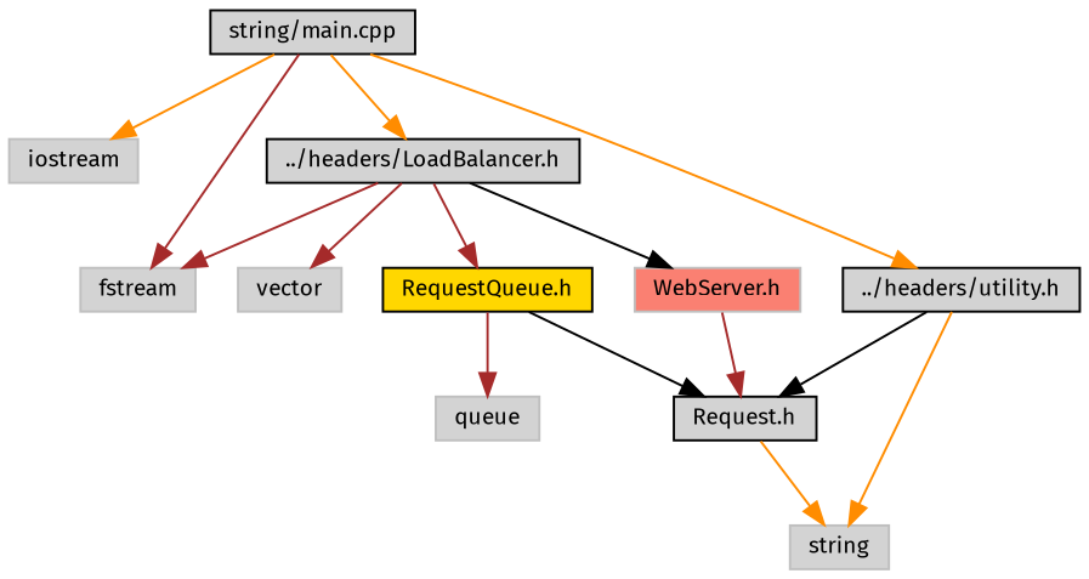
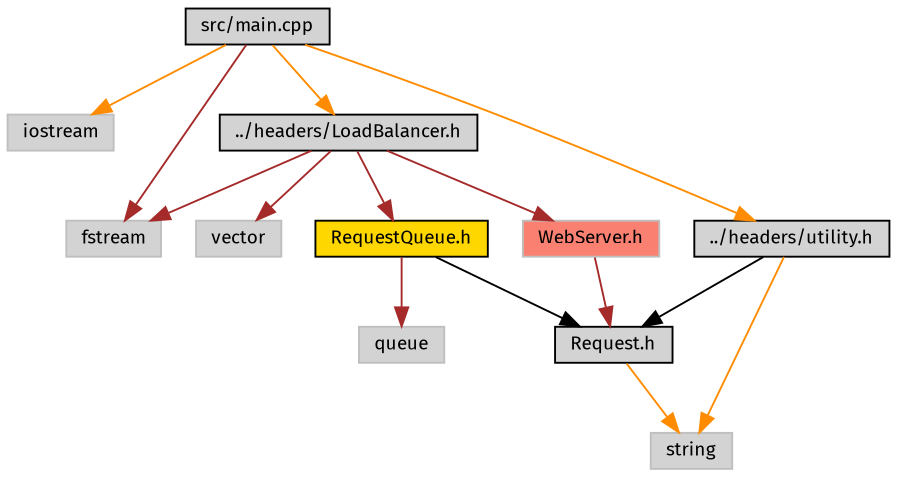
  digraph {
    fontname="Fira Sans"
    node [color=grey75 fillcolor=lightgrey fontname="Fira Sans" fontsize=10 shape=record style=filled]
    edge [color=brown fontname="Fira Sans" fontsize=10 labelfontname=Helvetica labelfontsize=10 style=solid]
-   n1 [color=black fontcolor=black height=0.2 label="string/main.cpp" width=0.4]
+   n1 [color=black fontcolor=black height=0.2 label="src/main.cpp" width=0.4]
    n2 [height=0.2 label=iostream width=0.4]
    n3 [height=0.2 label=fstream width=0.4]
    n4 [color=black height=0.2 label="../headers/LoadBalancer.h" width=0.4]
    n5 [color=black height=0.2 label="../headers/utility.h" width=0.4]
    n6 [fillcolor=salmon height=0.2 label="WebServer.h" width=0.4]
    n7 [color=black fillcolor=gold height=0.2 label="RequestQueue.h" width=0.4]
    n8 [height=0.2 label=vector width=0.4]
    n9 [color=black height=0.2 label="Request.h" width=0.4]
    n10 [height=0.2 label=string width=0.4]
    n11 [height=0.2 label=queue width=0.4]
    n1 -> n2 [color=darkorange]
    n1 -> n3
    n1 -> n4 [color=darkorange]
    n1 -> n5 [color=darkorange]
    n4 -> n3
-   n4 -> n6 [color=black]
+   n4 -> n6
    n4 -> n7
    n4 -> n8
    n5 -> n9 [color=black]
    n5 -> n10 [color=darkorange]
    n6 -> n9
    n7 -> n9 [color=black]
    n7 -> n11
    n9 -> n10 [color=darkorange]
  }
